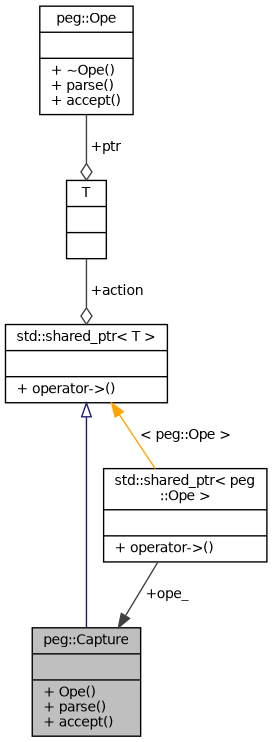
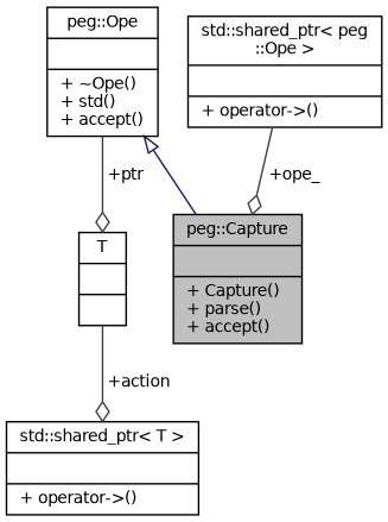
  digraph {
    node [color=black fillcolor=white fontname=Helvetica fontsize=10 shape=record style=filled]
    edge [color=grey25 fontname=Helvetica fontsize=10 labelfontname=Helvetica labelfontsize=10 style=solid arrowhead=odiamond]
-   n1 [fillcolor=grey75 fontcolor=black height=0.2 label="{peg::Capture\n||+ Ope()\l+ parse()\l+ accept()\l}" width=0.4]
-   n2 [height=0.2 label="{peg::Ope\n||+ ~Ope()\l+ parse()\l+ accept()\l}" width=0.4]
+   n1 [fillcolor=grey75 fontcolor=black height=0.2 label="{peg::Capture\n||+ Capture()\l+ parse()\l+ accept()\l}" width=0.4]
+   n2 [height=0.2 label="{peg::Ope\n||+ ~Ope()\l+ std()\l+ accept()\l}" width=0.4]
    n3 [height=0.2 label="{T\n||}" width=0.4]
    n4 [height=0.2 label="{std::shared_ptr\< peg\l::Ope \>\n||+ operator-\>()\l}" width=0.4]
    n5 [height=0.2 label="{std::shared_ptr\< T \>\n||+ operator-\>()\l}" width=0.4]
-   n5 -> n1 [arrowtail=onormal color=midnightblue dir=back arrowhead=""]
+   n2 -> n1 [arrowtail=onormal color=midnightblue dir=back arrowhead=""]
    n2 -> n3 [label=" +ptr"]
    n3 -> n5 [label=" +action"]
-   n4 -> n1 [arrowhead=normal label=" +ope_"]
-   n5 -> n4 [color=orange dir=back label=" \< peg::Ope \>" arrowhead=""]
+   n4 -> n1 [label=" +ope_"]
  }
